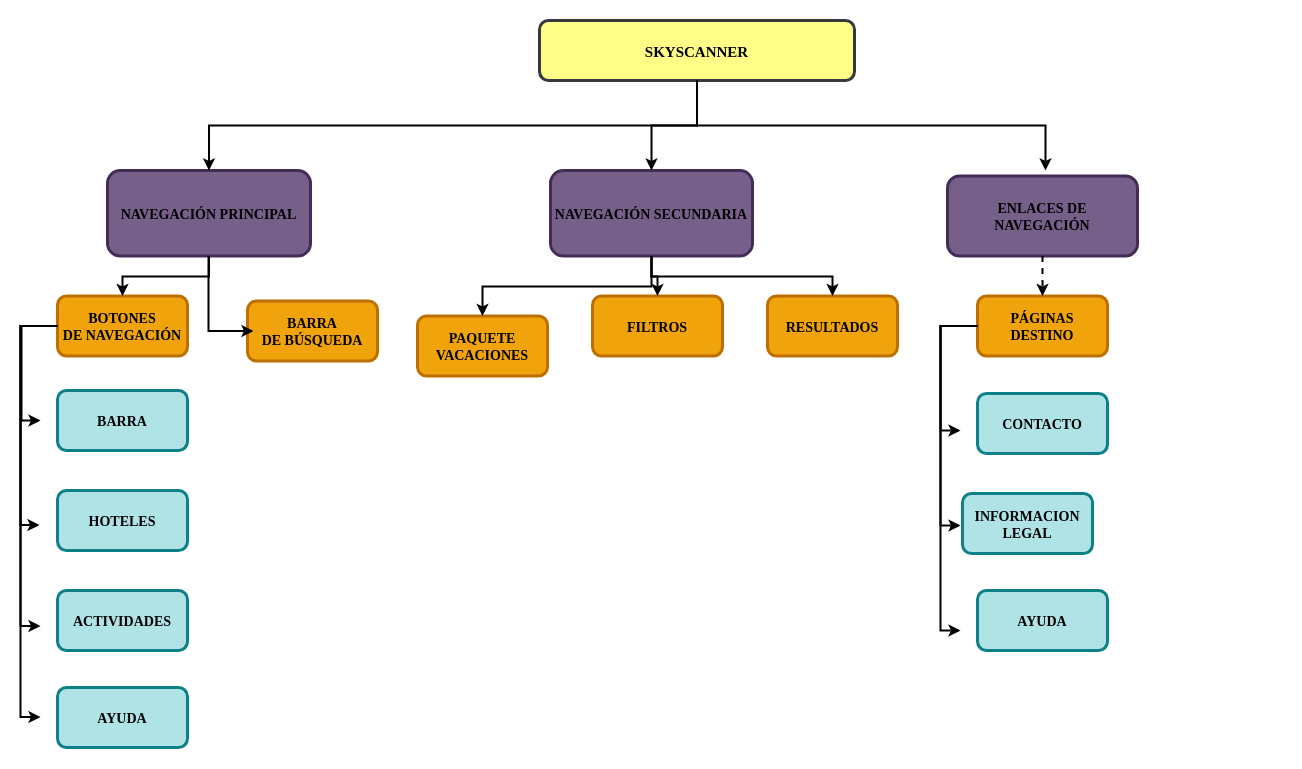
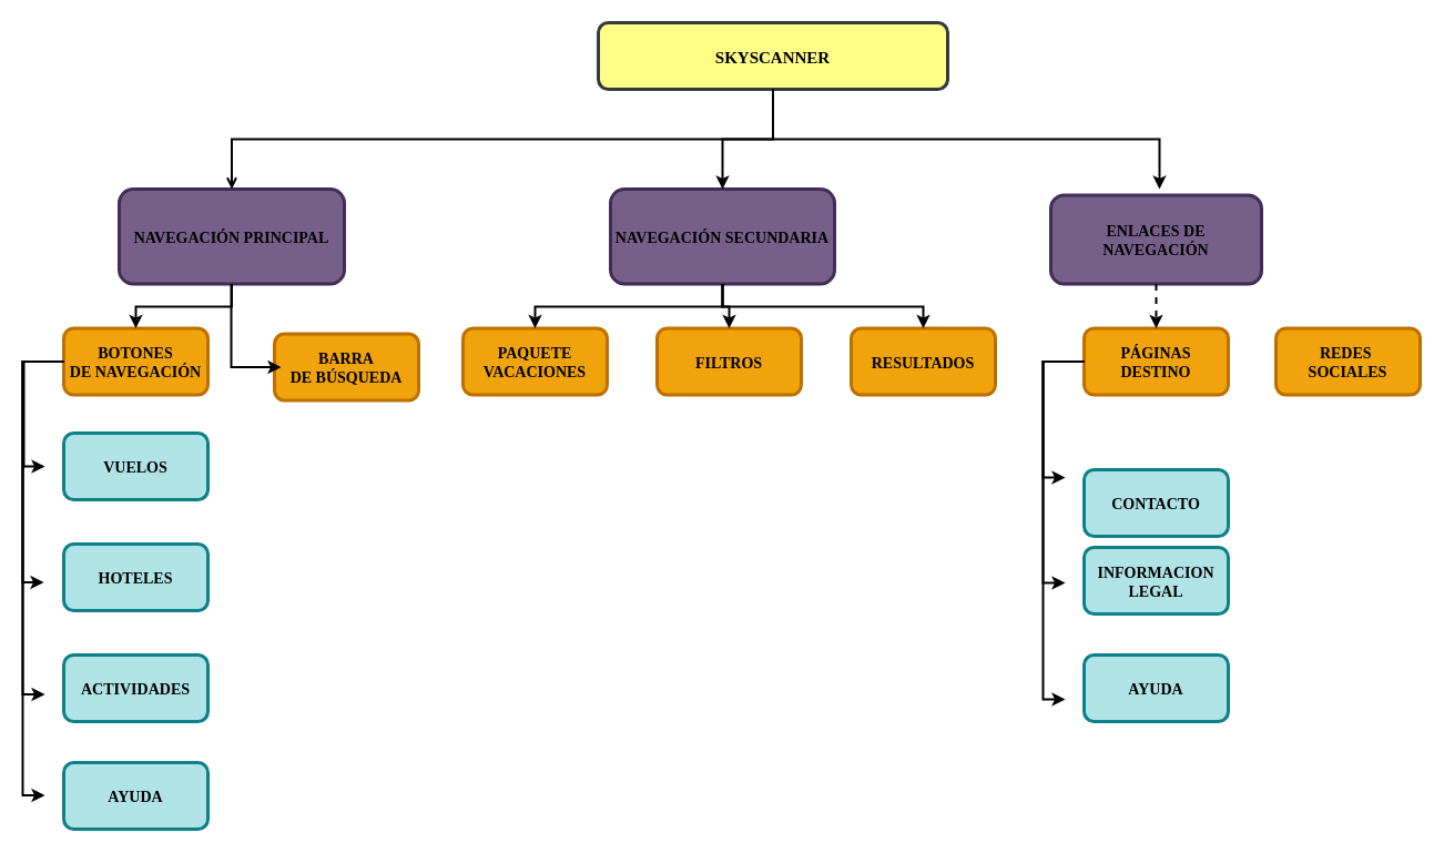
  <mxCell id="0" />
  <mxCell id="1" parent="0" />
  <mxCell id="2" value="" style="opacity=30;fillColor=default;strokeColor=none;" parent="1" vertex="1"><mxGeometry x="227" y="285.5" width="150.0" height="440.0" as="geometry" /></mxCell>
  <mxCell id="3" value="SKYSCANNER" style="rounded=1;fillColor=#ffff88;strokeColor=#36393d;fontStyle=1;fontFamily=Tahoma;fontSize=15;labelBorderColor=none;labelBackgroundColor=none;strokeWidth=3;" parent="1" vertex="1"><mxGeometry x="539" y="20" width="315" height="60" as="geometry" /></mxCell>
  <mxCell id="4" value="" style="edgeStyle=elbowEdgeStyle;elbow=vertical;strokeWidth=2;rounded=0;exitX=0.5;exitY=1;exitDx=0;exitDy=0;" parent="1" source="3" edge="1"><mxGeometry x="337" y="215.5" width="100" height="100" as="geometry"><mxPoint x="440" y="105.5" as="sourcePoint" /><mxPoint x="1045" y="170" as="targetPoint" /></mxGeometry></mxCell>
  <mxCell id="5" value="ENLACES DE&#10;NAVEGACIÓN" style="rounded=1;fillColor=#76608a;strokeColor=#432D57;fontColor=#000000;fontStyle=1;fontFamily=Tahoma;fontSize=14;gradientColor=none;labelBorderColor=none;labelBackgroundColor=none;strokeWidth=3;" parent="1" vertex="1"><mxGeometry x="947" y="175.5" width="190" height="80" as="geometry" /></mxCell>
  <mxCell id="6" value="NAVEGACIÓN SECUNDARIA" style="rounded=1;fillColor=#76608a;strokeColor=#432D57;fontColor=#000000;fontStyle=1;fontFamily=Tahoma;fontSize=14;gradientColor=none;labelBorderColor=none;labelBackgroundColor=none;strokeWidth=3;" parent="1" vertex="1"><mxGeometry x="550" y="170" width="202" height="85.5" as="geometry" /></mxCell>
  <mxCell id="7" value="NAVEGACIÓN PRINCIPAL" style="rounded=1;fillColor=#76608a;strokeColor=#432D57;fontColor=#000000;fontStyle=1;fontFamily=Tahoma;fontSize=14;gradientColor=none;labelBorderColor=none;labelBackgroundColor=none;strokeWidth=3;" parent="1" vertex="1"><mxGeometry x="107" y="170" width="203" height="85.5" as="geometry" /></mxCell>
  <mxCell id="8" value="BOTONES &#10;DE NAVEGACIÓN" style="rounded=1;fillColor=#f0a30a;strokeColor=#BD7000;fontColor=#000000;fontStyle=1;fontFamily=Tahoma;fontSize=14;labelBorderColor=none;labelBackgroundColor=none;strokeWidth=3;" parent="1" vertex="1"><mxGeometry x="57" y="295.5" width="130" height="60" as="geometry" /></mxCell>
  <mxCell id="9" value="BARRA &#10;DE BÚSQUEDA" style="rounded=1;fillColor=#f0a30a;strokeColor=#BD7000;fontColor=#000000;fontStyle=1;fontFamily=Tahoma;fontSize=14;labelBorderColor=none;labelBackgroundColor=none;strokeWidth=3;" parent="1" vertex="1"><mxGeometry x="247" y="300.5" width="130" height="60" as="geometry" /></mxCell>
- <mxCell id="10" value="PAQUETE &#10;VACACIONES" style="rounded=1;fillColor=#f0a30a;strokeColor=#BD7000;fontColor=#000000;fontStyle=1;fontFamily=Tahoma;fontSize=14;labelBorderColor=none;labelBackgroundColor=none;strokeWidth=3;" parent="1" vertex="1"><mxGeometry x="417" y="315.5" width="130" height="60" as="geometry" /></mxCell>
+ <mxCell id="10" value="PAQUETE &#10;VACACIONES" style="rounded=1;fillColor=#f0a30a;strokeColor=#BD7000;fontColor=#000000;fontStyle=1;fontFamily=Tahoma;fontSize=14;labelBorderColor=none;labelBackgroundColor=none;strokeWidth=3;" parent="1" vertex="1"><mxGeometry x="417" y="295.5" width="130" height="60" as="geometry" /></mxCell>
  <mxCell id="11" value="FILTROS" style="rounded=1;fillColor=#f0a30a;strokeColor=#BD7000;fontColor=#000000;fontStyle=1;fontFamily=Tahoma;fontSize=14;labelBorderColor=none;labelBackgroundColor=none;strokeWidth=3;" parent="1" vertex="1"><mxGeometry x="592" y="295.5" width="130" height="60" as="geometry" /></mxCell>
  <mxCell id="12" value="RESULTADOS" style="rounded=1;fillColor=#f0a30a;strokeColor=#BD7000;fontColor=#000000;fontStyle=1;fontFamily=Tahoma;fontSize=14;labelBorderColor=none;labelBackgroundColor=none;strokeWidth=3;" parent="1" vertex="1"><mxGeometry x="767" y="295.5" width="130" height="60" as="geometry" /></mxCell>
  <mxCell id="13" value="PÁGINAS&#10;DESTINO" style="rounded=1;fillColor=#f0a30a;strokeColor=#BD7000;fontColor=#000000;fontStyle=1;fontFamily=Tahoma;fontSize=14;labelBorderColor=none;labelBackgroundColor=none;strokeWidth=3;" parent="1" vertex="1"><mxGeometry x="977" y="295.5" width="130" height="60" as="geometry" /></mxCell>
+ <mxCell id="14" value="REDES &#10;SOCIALES" style="rounded=1;fillColor=#f0a30a;strokeColor=#BD7000;fontColor=#000000;fontStyle=1;fontFamily=Tahoma;fontSize=14;labelBorderColor=none;labelBackgroundColor=none;strokeWidth=3;" parent="1" vertex="1"><mxGeometry x="1150" y="295.5" width="130" height="60" as="geometry" /></mxCell>
  <mxCell id="15" value="" style="edgeStyle=elbowEdgeStyle;elbow=vertical;strokeWidth=2;rounded=0" parent="1" source="3" target="6" edge="1"><mxGeometry x="347" y="225.5" width="100" height="100" as="geometry"><mxPoint x="862" y="115.5" as="sourcePoint" /><mxPoint x="1467" y="185.5" as="targetPoint" /></mxGeometry></mxCell>
- <mxCell id="16" value="" style="edgeStyle=elbowEdgeStyle;elbow=vertical;strokeWidth=2;rounded=0" parent="1" source="3" target="7" edge="1"><mxGeometry x="-23" y="135.5" width="100" height="100" as="geometry"><mxPoint x="-23" y="75.5" as="sourcePoint" /><mxPoint x="77" y="-24.5" as="targetPoint" /></mxGeometry></mxCell>
+ <mxCell id="16" value="" style="edgeStyle=elbowEdgeStyle;elbow=vertical;strokeWidth=2;rounded=0;endArrow=open;" parent="1" source="3" target="7" edge="1"><mxGeometry x="-23" y="135.5" width="100" height="100" as="geometry"><mxPoint x="-23" y="75.5" as="sourcePoint" /><mxPoint x="77" y="-24.5" as="targetPoint" /></mxGeometry></mxCell>
  <mxCell id="17" value="" style="edgeStyle=elbowEdgeStyle;elbow=vertical;strokeWidth=2;rounded=0" parent="1" source="7" target="8" edge="1"><mxGeometry x="-23" y="135.5" width="100" height="100" as="geometry"><mxPoint x="-23" y="75.5" as="sourcePoint" /><mxPoint x="77" y="-24.5" as="targetPoint" /></mxGeometry></mxCell>
  <mxCell id="18" value="" style="edgeStyle=elbowEdgeStyle;elbow=horizontal;strokeWidth=2;rounded=0" parent="1" edge="1"><mxGeometry x="-23" y="135.5" width="100" height="100" as="geometry"><mxPoint x="208" y="255.5" as="sourcePoint" /><mxPoint x="253" y="330.5" as="targetPoint" /><Array as="points"><mxPoint x="208" y="275.5" /></Array></mxGeometry></mxCell>
  <mxCell id="19" value="" style="edgeStyle=elbowEdgeStyle;elbow=vertical;strokeWidth=2;rounded=0" parent="1" source="6" target="10" edge="1"><mxGeometry x="-23" y="135.5" width="100" height="100" as="geometry"><mxPoint x="-23" y="75.5" as="sourcePoint" /><mxPoint x="77" y="-24.5" as="targetPoint" /></mxGeometry></mxCell>
  <mxCell id="20" value="" style="edgeStyle=elbowEdgeStyle;elbow=vertical;strokeWidth=2;rounded=0" parent="1" source="6" target="11" edge="1"><mxGeometry x="-23" y="135.5" width="100" height="100" as="geometry"><mxPoint x="-23" y="75.5" as="sourcePoint" /><mxPoint x="77" y="-24.5" as="targetPoint" /></mxGeometry></mxCell>
  <mxCell id="21" value="" style="edgeStyle=elbowEdgeStyle;elbow=vertical;strokeWidth=2;rounded=0" parent="1" source="6" target="12" edge="1"><mxGeometry x="-23" y="135.5" width="100" height="100" as="geometry"><mxPoint x="-23" y="75.5" as="sourcePoint" /><mxPoint x="77" y="-24.5" as="targetPoint" /></mxGeometry></mxCell>
  <mxCell id="22" value="" style="edgeStyle=elbowEdgeStyle;elbow=vertical;strokeWidth=2;rounded=0;dashed=1;" parent="1" source="5" target="13" edge="1"><mxGeometry x="-23" y="135.5" width="100" height="100" as="geometry"><mxPoint x="-23" y="75.5" as="sourcePoint" /><mxPoint x="77" y="-24.5" as="targetPoint" /></mxGeometry></mxCell>
- <mxCell id="23" value="BARRA" style="rounded=1;fillColor=#b0e3e6;strokeColor=#0e8088;fontStyle=1;fontFamily=Tahoma;fontSize=14;labelBorderColor=none;labelBackgroundColor=none;strokeWidth=3;" vertex="1" parent="1"><mxGeometry x="57" y="390" width="130" height="60" as="geometry" /></mxCell>
+ <mxCell id="23" value="VUELOS" style="rounded=1;fillColor=#b0e3e6;strokeColor=#0e8088;fontStyle=1;fontFamily=Tahoma;fontSize=14;labelBorderColor=none;labelBackgroundColor=none;strokeWidth=3;" vertex="1" parent="1"><mxGeometry x="57" y="390" width="130" height="60" as="geometry" /></mxCell>
  <mxCell id="24" value="HOTELES" style="rounded=1;fillColor=#b0e3e6;strokeColor=#0e8088;fontStyle=1;fontFamily=Tahoma;fontSize=14;labelBorderColor=none;labelBackgroundColor=none;strokeWidth=3;" vertex="1" parent="1"><mxGeometry x="57" y="490" width="130" height="60" as="geometry" /></mxCell>
  <mxCell id="25" value="ACTIVIDADES" style="rounded=1;fillColor=#b0e3e6;strokeColor=#0e8088;fontStyle=1;fontFamily=Tahoma;fontSize=14;labelBorderColor=none;labelBackgroundColor=none;strokeWidth=3;" vertex="1" parent="1"><mxGeometry x="57" y="590" width="130" height="60" as="geometry" /></mxCell>
  <mxCell id="26" value="AYUDA" style="rounded=1;fillColor=#b0e3e6;strokeColor=#0e8088;fontStyle=1;fontFamily=Tahoma;fontSize=14;labelBorderColor=none;labelBackgroundColor=none;strokeWidth=3;" vertex="1" parent="1"><mxGeometry x="57" y="687" width="130" height="60" as="geometry" /></mxCell>
  <mxCell id="27" value="" style="edgeStyle=elbowEdgeStyle;elbow=horizontal;strokeWidth=2;rounded=0" edge="1" parent="1"><mxGeometry x="-23" y="135.5" width="100" height="100" as="geometry"><mxPoint x="41" y="325.5" as="sourcePoint" /><mxPoint x="40" y="420" as="targetPoint" /><Array as="points"><mxPoint x="21" y="415" /></Array></mxGeometry></mxCell>
  <mxCell id="28" value="" style="edgeStyle=elbowEdgeStyle;elbow=horizontal;strokeWidth=2;rounded=0;exitX=0;exitY=0.5;exitDx=0;exitDy=0;" edge="1" parent="1" source="8"><mxGeometry x="-23" y="135.5" width="100" height="100" as="geometry"><mxPoint x="40" y="355.5" as="sourcePoint" /><mxPoint x="40" y="625.5" as="targetPoint" /><Array as="points"><mxPoint x="20" y="485" /></Array></mxGeometry></mxCell>
  <mxCell id="29" value="" style="edgeStyle=elbowEdgeStyle;elbow=horizontal;strokeWidth=2;rounded=0;exitX=0;exitY=0.5;exitDx=0;exitDy=0;" edge="1" parent="1" source="8"><mxGeometry x="-23" y="135.5" width="100" height="100" as="geometry"><mxPoint x="40" y="430" as="sourcePoint" /><mxPoint x="39" y="524.5" as="targetPoint" /><Array as="points"><mxPoint x="20" y="519.5" /></Array></mxGeometry></mxCell>
  <mxCell id="30" value="" style="edgeStyle=elbowEdgeStyle;elbow=horizontal;strokeWidth=2;rounded=0;exitX=0;exitY=0.5;exitDx=0;exitDy=0;" edge="1" parent="1" source="8"><mxGeometry x="-23" y="135.5" width="100" height="100" as="geometry"><mxPoint x="57" y="417" as="sourcePoint" /><mxPoint x="40" y="716.5" as="targetPoint" /><Array as="points"><mxPoint x="20" y="576" /></Array></mxGeometry></mxCell>
  <mxCell id="31" value="" style="edgeStyle=elbowEdgeStyle;elbow=horizontal;strokeWidth=2;rounded=0;exitX=0;exitY=0.5;exitDx=0;exitDy=0;" edge="1" parent="1" source="13"><mxGeometry x="-23" y="135.5" width="100" height="100" as="geometry"><mxPoint x="967" y="335" as="sourcePoint" /><mxPoint x="960" y="630" as="targetPoint" /><Array as="points"><mxPoint x="940" y="450" /><mxPoint x="930" y="585" /></Array></mxGeometry></mxCell>
- <mxCell id="32" value="CONTACTO" style="rounded=1;fillColor=#b0e3e6;strokeColor=#0e8088;fontStyle=1;fontFamily=Tahoma;fontSize=14;labelBorderColor=none;labelBackgroundColor=none;strokeWidth=3;" vertex="1" parent="1"><mxGeometry x="977" y="393" width="130" height="60" as="geometry" /></mxCell>
- <mxCell id="33" value="INFORMACION&#10;LEGAL" style="rounded=1;fillColor=#b0e3e6;strokeColor=#0e8088;fontStyle=1;fontFamily=Tahoma;fontSize=14;labelBorderColor=none;labelBackgroundColor=none;strokeWidth=3;" vertex="1" parent="1"><mxGeometry x="962" y="493" width="130" height="60" as="geometry" /></mxCell>
+ <mxCell id="32" value="CONTACTO" style="rounded=1;fillColor=#b0e3e6;strokeColor=#0e8088;fontStyle=1;fontFamily=Tahoma;fontSize=14;labelBorderColor=none;labelBackgroundColor=none;strokeWidth=3;" vertex="1" parent="1"><mxGeometry x="977" y="423" width="130" height="60" as="geometry" /></mxCell>
+ <mxCell id="33" value="INFORMACION&#10;LEGAL" style="rounded=1;fillColor=#b0e3e6;strokeColor=#0e8088;fontStyle=1;fontFamily=Tahoma;fontSize=14;labelBorderColor=none;labelBackgroundColor=none;strokeWidth=3;" vertex="1" parent="1"><mxGeometry x="977" y="493" width="130" height="60" as="geometry" /></mxCell>
  <mxCell id="34" value="AYUDA" style="rounded=1;fillColor=#b0e3e6;strokeColor=#0e8088;fontStyle=1;fontFamily=Tahoma;fontSize=14;labelBorderColor=none;labelBackgroundColor=none;strokeWidth=3;" vertex="1" parent="1"><mxGeometry x="977" y="590" width="130" height="60" as="geometry" /></mxCell>
  <mxCell id="35" value="" style="edgeStyle=elbowEdgeStyle;elbow=horizontal;strokeWidth=2;rounded=0;exitX=0;exitY=0.5;exitDx=0;exitDy=0;" edge="1" parent="1" source="13"><mxGeometry x="-23" y="135.5" width="100" height="100" as="geometry"><mxPoint x="977" y="330" as="sourcePoint" /><mxPoint x="960" y="525" as="targetPoint" /><Array as="points"><mxPoint x="940" y="445" /><mxPoint x="930" y="580" /></Array></mxGeometry></mxCell>
  <mxCell id="36" value="" style="edgeStyle=elbowEdgeStyle;elbow=horizontal;strokeWidth=2;rounded=0;exitX=0;exitY=0.5;exitDx=0;exitDy=0;" edge="1" parent="1" source="13"><mxGeometry x="-23" y="135.5" width="100" height="100" as="geometry"><mxPoint x="977" y="336" as="sourcePoint" /><mxPoint x="960" y="430" as="targetPoint" /><Array as="points"><mxPoint x="940" y="460" /><mxPoint x="930" y="595" /></Array></mxGeometry></mxCell>
